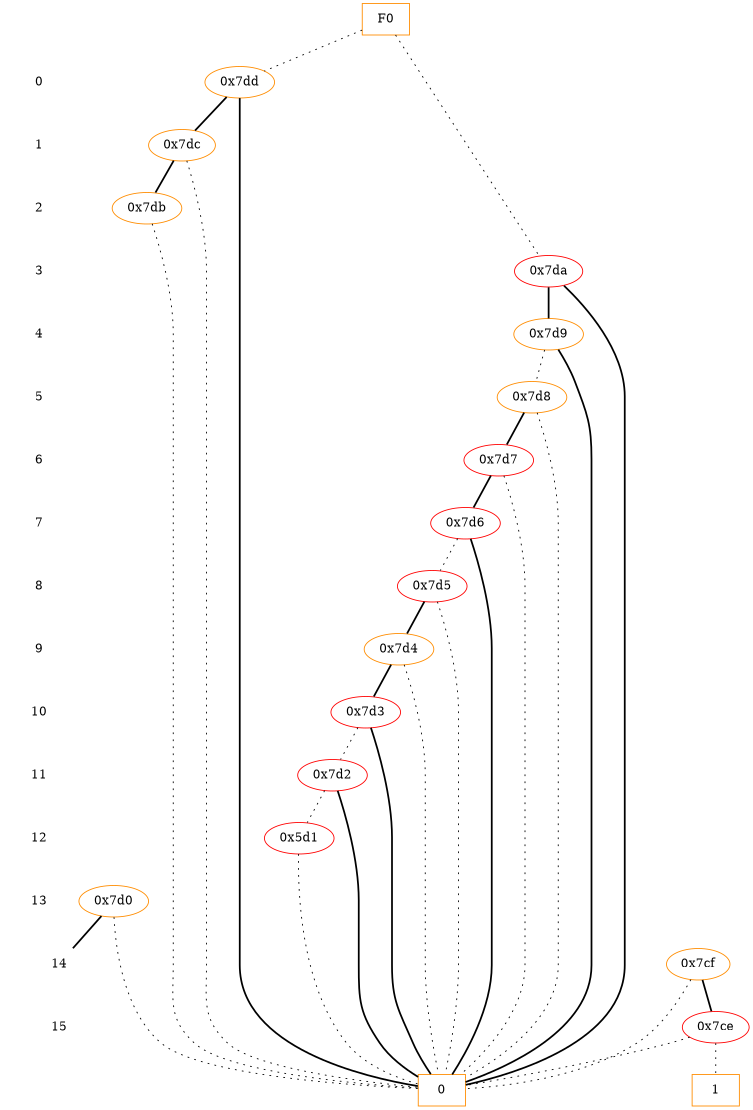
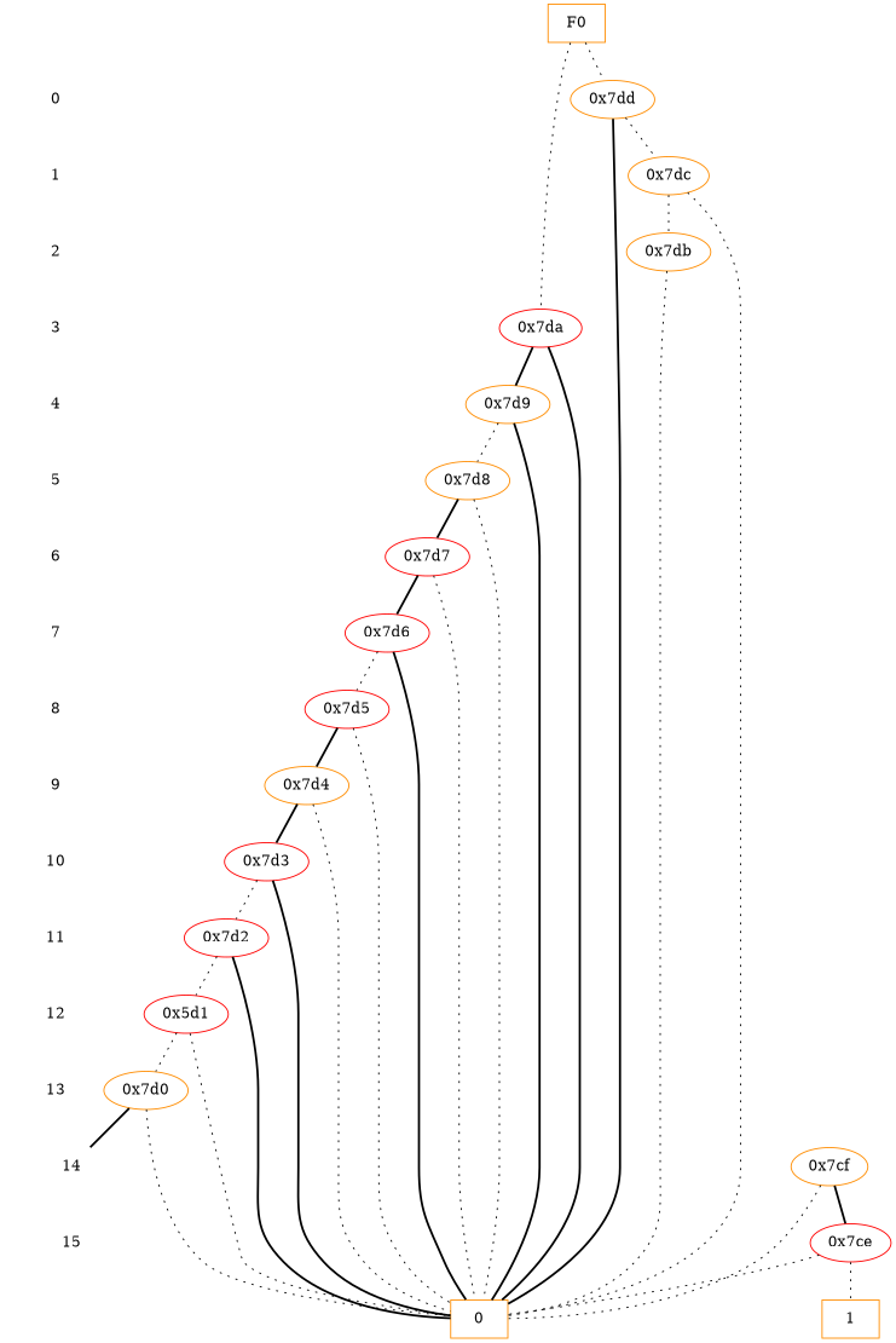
  digraph {
    node [shape=plaintext color=darkorange]
    edge [dir=none style=dotted]
    "CONST NODES" [style=invis color=""]
    " 0 " [color=red]
    " 1 "
    " 2 "
    " 3 " [color=red]
    " 4 "
    " 5 "
    " 6 " [color=red]
    " 7 "
    " 8 " [color=red]
    " 9 "
    " 10 "
    " 11 " [color=red]
    " 12 " [color=red]
    " 13 "
    " 14 " [color=red]
    " 15 "
    F0 [shape=box]
    "0x7dd" [shape=""]
    "0x7dc" [shape=""]
    "0x7db" [shape=""]
    "0x7da" [color=red shape=""]
    "0x7d9" [shape=""]
    "0x7d8" [shape=""]
    "0x7d7" [color=red shape=""]
    "0x7d6" [color=red shape=""]
    "0x7d5" [color=red shape=""]
    "0x7d4" [shape=""]
    "0x7d3" [color=red shape=""]
    "0x7d2" [color=red shape=""]
    n31 [color=red label="0x5d1" shape=""]
    "0x7d0" [shape=""]
    "0x7cf" [shape=""]
    "0x7ce" [color=red shape=""]
    n35 [label=0 shape=box]
    n36 [label=1 shape=box]
    subgraph sub_1 {
      "CONST NODES"
      " 0 "
      " 1 "
      " 2 "
      " 3 "
      " 4 "
      " 5 "
      " 6 "
      " 7 "
      " 8 "
      " 9 "
      " 10 "
      " 11 "
      " 12 "
      " 13 "
      " 14 "
      " 15 "
    }
    subgraph sub_2 {
      rank=same
      F0
    }
    subgraph sub_3 {
      rank=same
      " 0 "
      "0x7dd"
    }
    subgraph sub_4 {
      rank=same
      " 1 "
      "0x7dc"
    }
    subgraph sub_5 {
      rank=same
      " 2 "
      "0x7db"
    }
    subgraph sub_6 {
      rank=same
      " 3 "
      "0x7da"
    }
    subgraph sub_7 {
      rank=same
      " 4 "
      "0x7d9"
    }
    subgraph sub_8 {
      rank=same
      " 5 "
      "0x7d8"
    }
    subgraph sub_9 {
      rank=same
      " 6 "
      "0x7d7"
    }
    subgraph sub_10 {
      rank=same
      " 7 "
      "0x7d6"
    }
    subgraph sub_11 {
      rank=same
      " 8 "
      "0x7d5"
    }
    subgraph sub_12 {
      rank=same
      " 9 "
      "0x7d4"
    }
    subgraph sub_13 {
      rank=same
      " 10 "
      "0x7d3"
    }
    subgraph sub_14 {
      rank=same
      " 11 "
      "0x7d2"
    }
    subgraph sub_15 {
      rank=same
      " 12 "
      n31
    }
    subgraph sub_16 {
      rank=same
      " 13 "
      "0x7d0"
    }
    subgraph sub_17 {
      rank=same
      " 14 "
      "0x7cf"
    }
    subgraph sub_18 {
      rank=same
      " 15 "
      "0x7ce"
    }
    subgraph sub_19 {
      rank=same
      "CONST NODES"
      subgraph sub_20 {
        rank=same
        n35
        n36
      }
    }
    " 0 " -> " 1 " [style=invis]
    " 1 " -> " 2 " [style=invis]
    " 2 " -> " 3 " [style=invis]
    " 3 " -> " 4 " [style=invis]
    " 4 " -> " 5 " [style=invis]
    " 5 " -> " 6 " [style=invis]
    " 6 " -> " 7 " [style=invis]
    " 7 " -> " 8 " [style=invis]
    " 8 " -> " 9 " [style=invis]
    " 9 " -> " 10 " [style=invis]
    " 10 " -> " 11 " [style=invis]
    " 11 " -> " 12 " [style=invis]
    " 12 " -> " 13 " [style=invis]
    " 13 " -> " 14 " [style=invis]
    " 14 " -> " 15 " [style=invis]
    " 15 " -> "CONST NODES" [style=invis]
    F0 -> "0x7dd"
    F0 -> "0x7da"
-   "0x7dd" -> "0x7dc" [style=bold]
+   "0x7dd" -> "0x7dc"
    "0x7dd" -> n35 [style=bold]
-   "0x7dc" -> "0x7db" [style=bold]
+   "0x7dc" -> "0x7db"
    "0x7dc" -> n35
    "0x7db" -> n35
    "0x7da" -> "0x7d9" [style=bold]
    "0x7da" -> n35 [style=bold]
    "0x7d9" -> "0x7d8"
    "0x7d9" -> n35 [style=bold]
    "0x7d8" -> "0x7d7" [style=bold]
    "0x7d8" -> n35
    "0x7d7" -> "0x7d6" [style=bold]
    "0x7d7" -> n35
    "0x7d6" -> "0x7d5"
    "0x7d6" -> n35 [style=bold]
    "0x7d5" -> "0x7d4" [style=bold]
    "0x7d5" -> n35
    "0x7d4" -> "0x7d3" [style=bold]
    "0x7d4" -> n35
    "0x7d3" -> "0x7d2"
    "0x7d3" -> n35 [style=bold]
    "0x7d2" -> n31
    "0x7d2" -> n35 [style=bold]
+   n31 -> "0x7d0"
    n31 -> n35
    "0x7d0" -> " 14 " [style=bold]
    "0x7d0" -> n35
    "0x7cf" -> "0x7ce" [style=bold]
    "0x7cf" -> n35
    "0x7ce" -> n35
    "0x7ce" -> n36
  }
